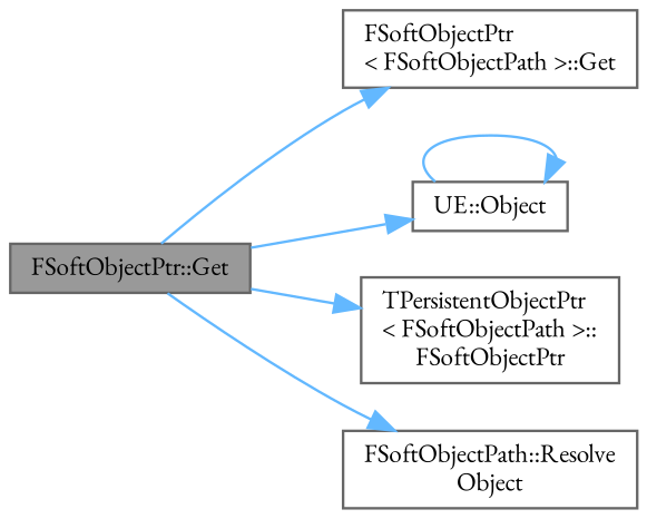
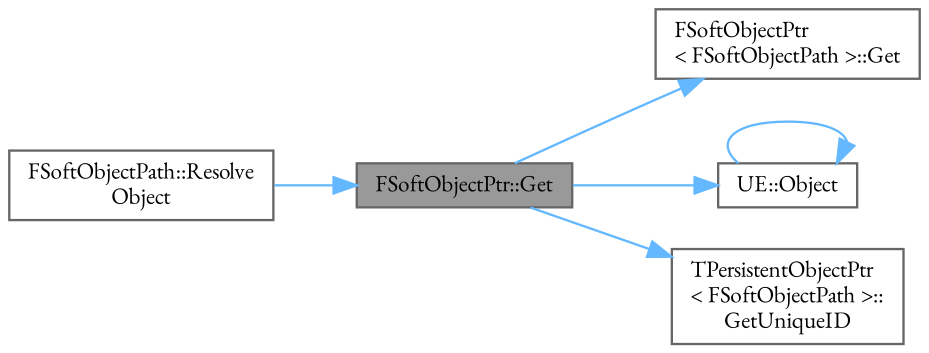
  digraph {
    fontname="EB Garamond"
    rankdir=LR
    node [color=grey40 fillcolor=white fontname="EB Garamond" fontsize=10 shape=box style=filled]
    edge [color=steelblue1 fontname="EB Garamond" fontsize=10 labelfontname=Helvetica labelfontsize=10 style=solid]
    n1 [color=gray40 fillcolor=grey60 fontcolor=black height=0.2 label="FSoftObjectPtr::Get" width=0.4]
    n2 [height=0.2 label="FSoftObjectPtr\l\< FSoftObjectPath \>::Get" width=0.4]
    n3 [height=0.2 label="UE::Object" width=0.4]
-   n4 [height=0.2 label="TPersistentObjectPtr\l\< FSoftObjectPath \>::\lFSoftObjectPtr" width=0.4]
+   n4 [height=0.2 label="TPersistentObjectPtr\l\< FSoftObjectPath \>::\lGetUniqueID" width=0.4]
    n5 [height=0.2 label="FSoftObjectPath::Resolve\lObject" width=0.4]
    n1 -> n2
    n1 -> n3
    n1 -> n4
-   n1 -> n5
+   n5 -> n1
    n3 -> n3
  }
